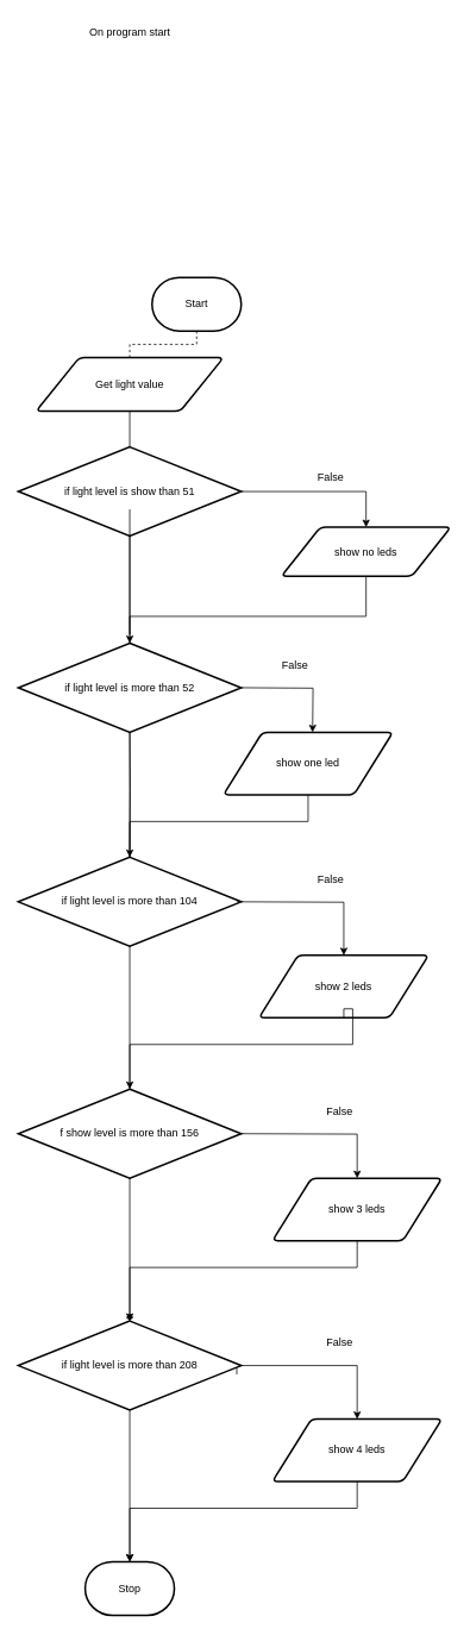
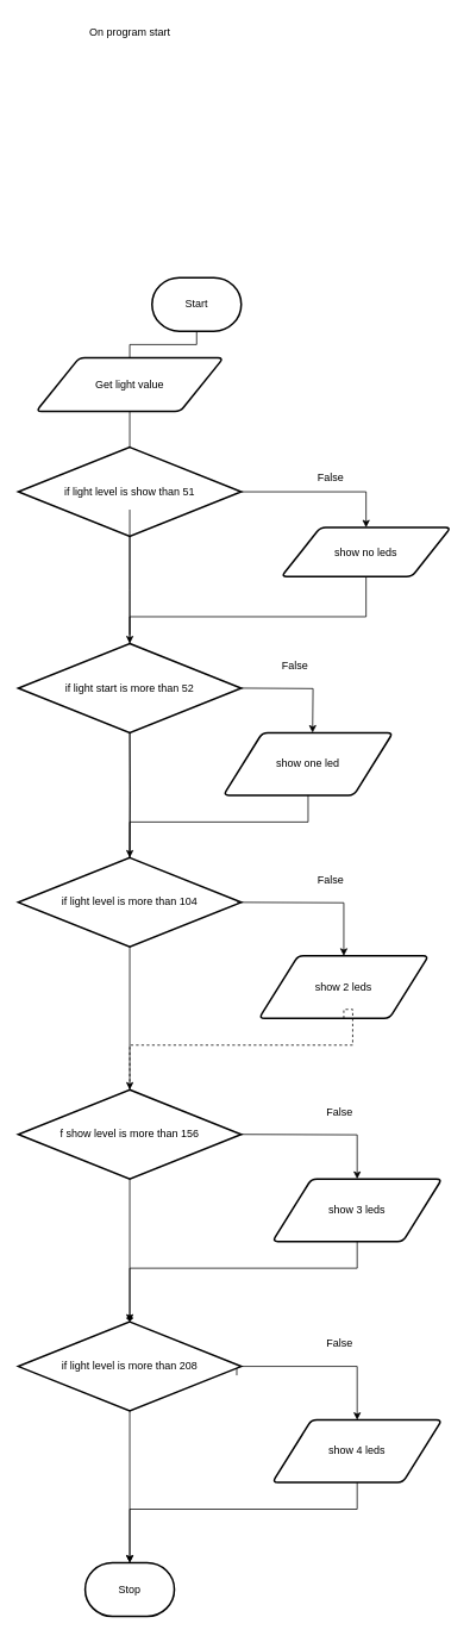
  <mxCell id="0" />
  <mxCell id="1" parent="0" />
  <mxCell id="2" style="edgeStyle=orthogonalEdgeStyle;html=1;rounded=0;startArrow=none;" edge="1" parent="1" source="29" target="4"><mxGeometry relative="1" as="geometry" /></mxCell>
  <mxCell id="3" value="Start" style="strokeWidth=2;html=1;shape=mxgraph.flowchart.terminator;whiteSpace=wrap;" vertex="1" parent="1"><mxGeometry x="170" y="310" width="100" height="60" as="geometry" /></mxCell>
  <mxCell id="4" value="Stop" style="strokeWidth=2;html=1;shape=mxgraph.flowchart.terminator;whiteSpace=wrap;" vertex="1" parent="1"><mxGeometry x="95" y="1750" width="100" height="60" as="geometry" /></mxCell>
  <mxCell id="5" value="" style="edgeStyle=orthogonalEdgeStyle;html=1;rounded=0;endArrow=none;startArrow=none;" edge="1" parent="1" source="9" target="7"><mxGeometry relative="1" as="geometry"><mxPoint x="145" y="250" as="sourcePoint" /><mxPoint x="145" y="660" as="targetPoint" /></mxGeometry></mxCell>
  <mxCell id="6" style="edgeStyle=orthogonalEdgeStyle;html=1;exitX=1;exitY=0.5;exitDx=0;exitDy=0;exitPerimeter=0;entryX=0.5;entryY=0;entryDx=0;entryDy=0;rounded=0;" edge="1" parent="1" source="7" target="14"><mxGeometry relative="1" as="geometry"><mxPoint x="500" y="650" as="targetPoint" /></mxGeometry></mxCell>
  <mxCell id="7" value="if light level is show than 51" style="strokeWidth=2;html=1;shape=mxgraph.flowchart.decision;whiteSpace=wrap;" vertex="1" parent="1"><mxGeometry x="20" y="500" width="250" height="100" as="geometry" /></mxCell>
- <mxCell id="8" value="" style="edgeStyle=orthogonalEdgeStyle;html=1;rounded=0;endArrow=none;dashed=1;" edge="1" parent="1" source="3" target="9"><mxGeometry relative="1" as="geometry"><mxPoint x="145" y="250" as="sourcePoint" /><mxPoint x="145" y="410" as="targetPoint" /></mxGeometry></mxCell>
+ <mxCell id="8" value="" style="edgeStyle=orthogonalEdgeStyle;html=1;rounded=0;endArrow=none;" edge="1" parent="1" source="3" target="9"><mxGeometry relative="1" as="geometry"><mxPoint x="145" y="250" as="sourcePoint" /><mxPoint x="145" y="410" as="targetPoint" /></mxGeometry></mxCell>
  <mxCell id="9" value="Get light value" style="shape=parallelogram;html=1;strokeWidth=2;perimeter=parallelogramPerimeter;whiteSpace=wrap;rounded=1;arcSize=12;size=0.23;" vertex="1" parent="1"><mxGeometry x="40" y="400" width="210" height="60" as="geometry" /></mxCell>
  <mxCell id="10" style="edgeStyle=orthogonalEdgeStyle;rounded=0;html=1;exitX=1;exitY=0.5;exitDx=0;exitDy=0;exitPerimeter=0;entryX=0.5;entryY=0;entryDx=0;entryDy=0;" edge="1" parent="1"><mxGeometry relative="1" as="geometry"><mxPoint x="270" y="770" as="sourcePoint" /><mxPoint x="350" y="820" as="targetPoint" /></mxGeometry></mxCell>
  <mxCell id="11" value="False" style="text;html=1;align=center;verticalAlign=middle;resizable=0;points=[];autosize=1;strokeColor=none;fillColor=none;" vertex="1" parent="1"><mxGeometry x="345" y="520" width="50" height="30" as="geometry" /></mxCell>
  <mxCell id="12" value="" style="edgeStyle=orthogonalEdgeStyle;html=1;rounded=0;startArrow=none;endArrow=none;" edge="1" parent="1" source="7"><mxGeometry relative="1" as="geometry"><mxPoint x="145" y="600" as="sourcePoint" /><mxPoint x="145" y="720" as="targetPoint" /></mxGeometry></mxCell>
  <mxCell id="13" value="" style="edgeStyle=orthogonalEdgeStyle;html=1;rounded=0;startArrow=none;endArrow=none;" edge="1" parent="1"><mxGeometry relative="1" as="geometry"><mxPoint x="145" y="570" as="sourcePoint" /><mxPoint x="145" y="710" as="targetPoint" /></mxGeometry></mxCell>
  <mxCell id="14" value="show no leds" style="shape=parallelogram;html=1;strokeWidth=2;perimeter=parallelogramPerimeter;whiteSpace=wrap;rounded=1;arcSize=12;size=0.23;" vertex="1" parent="1"><mxGeometry x="315" y="590" width="190" height="55" as="geometry" /></mxCell>
  <mxCell id="15" style="edgeStyle=orthogonalEdgeStyle;rounded=0;html=1;exitX=0.5;exitY=1;exitDx=0;exitDy=0;entryX=0.5;entryY=0;entryDx=0;entryDy=0;entryPerimeter=0;" edge="1" parent="1" source="14"><mxGeometry relative="1" as="geometry"><mxPoint x="510" y="730" as="sourcePoint" /><mxPoint x="145" y="720" as="targetPoint" /><Array as="points"><mxPoint x="410" y="690" /><mxPoint x="145" y="690" /></Array></mxGeometry></mxCell>
  <mxCell id="16" value="On program start" style="text;html=1;align=center;verticalAlign=middle;resizable=0;points=[];autosize=1;strokeColor=none;fillColor=none;" vertex="1" parent="1"><mxGeometry x="90" y="20" width="110" height="30" as="geometry" /></mxCell>
  <mxCell id="17" value="" style="edgeStyle=orthogonalEdgeStyle;html=1;rounded=0;startArrow=none;endArrow=none;" edge="1" parent="1" target="18"><mxGeometry relative="1" as="geometry"><mxPoint x="145" y="810" as="sourcePoint" /><mxPoint x="145" y="1630" as="targetPoint" /></mxGeometry></mxCell>
  <mxCell id="18" value="if light level is more than 104" style="strokeWidth=2;html=1;shape=mxgraph.flowchart.decision;whiteSpace=wrap;" vertex="1" parent="1"><mxGeometry x="20" y="960" width="250" height="100" as="geometry" /></mxCell>
  <mxCell id="19" value="show 2 leds" style="shape=parallelogram;html=1;strokeWidth=2;perimeter=parallelogramPerimeter;whiteSpace=wrap;rounded=1;arcSize=12;size=0.23;" vertex="1" parent="1"><mxGeometry x="290" y="1070" width="190" height="70" as="geometry" /></mxCell>
  <mxCell id="20" style="edgeStyle=orthogonalEdgeStyle;rounded=0;html=1;exitX=1;exitY=0.5;exitDx=0;exitDy=0;exitPerimeter=0;entryX=0.5;entryY=0;entryDx=0;entryDy=0;" edge="1" parent="1" target="19"><mxGeometry relative="1" as="geometry"><mxPoint x="265" y="1010" as="sourcePoint" /><mxPoint x="505" y="1120" as="targetPoint" /></mxGeometry></mxCell>
- <mxCell id="21" style="edgeStyle=orthogonalEdgeStyle;rounded=0;html=1;exitX=0.5;exitY=1;exitDx=0;exitDy=0;entryX=0.5;entryY=0;entryDx=0;entryDy=0;entryPerimeter=0;" edge="1" parent="1" source="19" target="30"><mxGeometry relative="1" as="geometry"><mxPoint x="510" y="1230" as="sourcePoint" /><mxPoint x="145" y="1270" as="targetPoint" /><Array as="points"><mxPoint x="395" y="1130" /><mxPoint x="395" y="1170" /><mxPoint x="145" y="1170" /></Array></mxGeometry></mxCell>
+ <mxCell id="21" style="edgeStyle=orthogonalEdgeStyle;rounded=0;html=1;exitX=0.5;exitY=1;exitDx=0;exitDy=0;entryX=0.5;entryY=0;entryDx=0;entryDy=0;entryPerimeter=0;dashed=1;" edge="1" parent="1" source="19" target="30"><mxGeometry relative="1" as="geometry"><mxPoint x="510" y="1230" as="sourcePoint" /><mxPoint x="145" y="1270" as="targetPoint" /><Array as="points"><mxPoint x="395" y="1130" /><mxPoint x="395" y="1170" /><mxPoint x="145" y="1170" /></Array></mxGeometry></mxCell>
  <mxCell id="22" value="show 3 leds" style="shape=parallelogram;html=1;strokeWidth=2;perimeter=parallelogramPerimeter;whiteSpace=wrap;rounded=1;arcSize=12;size=0.23;" vertex="1" parent="1"><mxGeometry x="305" y="1320" width="190" height="70" as="geometry" /></mxCell>
  <mxCell id="23" style="edgeStyle=orthogonalEdgeStyle;rounded=0;html=1;exitX=1;exitY=0.5;exitDx=0;exitDy=0;exitPerimeter=0;entryX=0.5;entryY=0;entryDx=0;entryDy=0;" edge="1" parent="1" target="22"><mxGeometry relative="1" as="geometry"><mxPoint x="265" y="1270" as="sourcePoint" /><mxPoint x="505" y="1380" as="targetPoint" /></mxGeometry></mxCell>
  <mxCell id="24" style="edgeStyle=orthogonalEdgeStyle;rounded=0;html=1;exitX=0.5;exitY=1;exitDx=0;exitDy=0;" edge="1" parent="1" source="22"><mxGeometry relative="1" as="geometry"><mxPoint x="510" y="1490" as="sourcePoint" /><mxPoint x="145" y="1480" as="targetPoint" /><Array as="points"><mxPoint x="400" y="1420" /><mxPoint x="145" y="1420" /></Array></mxGeometry></mxCell>
  <mxCell id="25" value="show 4 leds" style="shape=parallelogram;html=1;strokeWidth=2;perimeter=parallelogramPerimeter;whiteSpace=wrap;rounded=1;arcSize=12;size=0.23;" vertex="1" parent="1"><mxGeometry x="305" y="1590" width="190" height="70" as="geometry" /></mxCell>
  <mxCell id="26" style="edgeStyle=orthogonalEdgeStyle;rounded=0;html=1;exitX=1;exitY=0.5;exitDx=0;exitDy=0;exitPerimeter=0;entryX=0.5;entryY=0;entryDx=0;entryDy=0;" edge="1" parent="1" target="25"><mxGeometry relative="1" as="geometry"><mxPoint x="265" y="1540" as="sourcePoint" /><mxPoint x="505" y="1650" as="targetPoint" /><Array as="points"><mxPoint x="265" y="1530" /><mxPoint x="400" y="1530" /></Array></mxGeometry></mxCell>
  <mxCell id="27" style="edgeStyle=orthogonalEdgeStyle;rounded=0;html=1;exitX=0.5;exitY=1;exitDx=0;exitDy=0;" edge="1" parent="1" source="25"><mxGeometry relative="1" as="geometry"><mxPoint x="510" y="1760" as="sourcePoint" /><mxPoint x="145" y="1750" as="targetPoint" /><Array as="points"><mxPoint x="400" y="1690" /><mxPoint x="145" y="1690" /></Array></mxGeometry></mxCell>
  <mxCell id="28" value="" style="edgeStyle=orthogonalEdgeStyle;html=1;rounded=0;startArrow=none;endArrow=diamond;" edge="1" parent="1" source="18" target="29"><mxGeometry relative="1" as="geometry"><mxPoint x="145" y="1060" as="sourcePoint" /><mxPoint x="145" y="2020" as="targetPoint" /></mxGeometry></mxCell>
  <mxCell id="29" value="if light level is more than 208" style="strokeWidth=2;html=1;shape=mxgraph.flowchart.decision;whiteSpace=wrap;" vertex="1" parent="1"><mxGeometry x="20" y="1480" width="250" height="100" as="geometry" /></mxCell>
  <mxCell id="30" value="f show level is more than 156" style="strokeWidth=2;html=1;shape=mxgraph.flowchart.decision;whiteSpace=wrap;" vertex="1" parent="1"><mxGeometry x="20" y="1220" width="250" height="100" as="geometry" /></mxCell>
  <mxCell id="31" value="False" style="text;html=1;align=center;verticalAlign=middle;resizable=0;points=[];autosize=1;strokeColor=none;fillColor=none;" vertex="1" parent="1"><mxGeometry x="305" y="730" width="50" height="30" as="geometry" /></mxCell>
  <mxCell id="32" value="False" style="text;html=1;align=center;verticalAlign=middle;resizable=0;points=[];autosize=1;strokeColor=none;fillColor=none;" vertex="1" parent="1"><mxGeometry x="345" y="970" width="50" height="30" as="geometry" /></mxCell>
  <mxCell id="33" value="False" style="text;html=1;align=center;verticalAlign=middle;resizable=0;points=[];autosize=1;strokeColor=none;fillColor=none;" vertex="1" parent="1"><mxGeometry x="355" y="1490" width="50" height="30" as="geometry" /></mxCell>
  <mxCell id="34" value="False" style="text;html=1;align=center;verticalAlign=middle;resizable=0;points=[];autosize=1;strokeColor=none;fillColor=none;" vertex="1" parent="1"><mxGeometry x="355" y="1230" width="50" height="30" as="geometry" /></mxCell>
  <mxCell id="35" value="show one led" style="shape=parallelogram;html=1;strokeWidth=2;perimeter=parallelogramPerimeter;whiteSpace=wrap;rounded=1;arcSize=12;size=0.23;" vertex="1" parent="1"><mxGeometry x="250" y="820" width="190" height="70" as="geometry" /></mxCell>
  <mxCell id="36" style="edgeStyle=orthogonalEdgeStyle;rounded=0;html=1;exitX=0.5;exitY=1;exitDx=0;exitDy=0;entryX=0.5;entryY=0;entryDx=0;entryDy=0;entryPerimeter=0;" edge="1" source="35" parent="1"><mxGeometry relative="1" as="geometry"><mxPoint x="285" y="1080" as="sourcePoint" /><mxPoint x="145" y="960" as="targetPoint" /><Array as="points"><mxPoint x="345" y="920" /><mxPoint x="145" y="920" /></Array></mxGeometry></mxCell>
  <mxCell id="37" value="" style="edgeStyle=orthogonalEdgeStyle;html=1;rounded=0;startArrow=none;endArrow=none;" edge="1" source="38" parent="1"><mxGeometry relative="1" as="geometry"><mxPoint x="145" y="900" as="sourcePoint" /><mxPoint x="145" y="960" as="targetPoint" /></mxGeometry></mxCell>
- <mxCell id="38" value="if light level is more than 52" style="strokeWidth=2;html=1;shape=mxgraph.flowchart.decision;whiteSpace=wrap;" vertex="1" parent="1"><mxGeometry x="20" y="720" width="250" height="100" as="geometry" /></mxCell>
+ <mxCell id="38" value="if light start is more than 52" style="strokeWidth=2;html=1;shape=mxgraph.flowchart.decision;whiteSpace=wrap;" vertex="1" parent="1"><mxGeometry x="20" y="720" width="250" height="100" as="geometry" /></mxCell>
